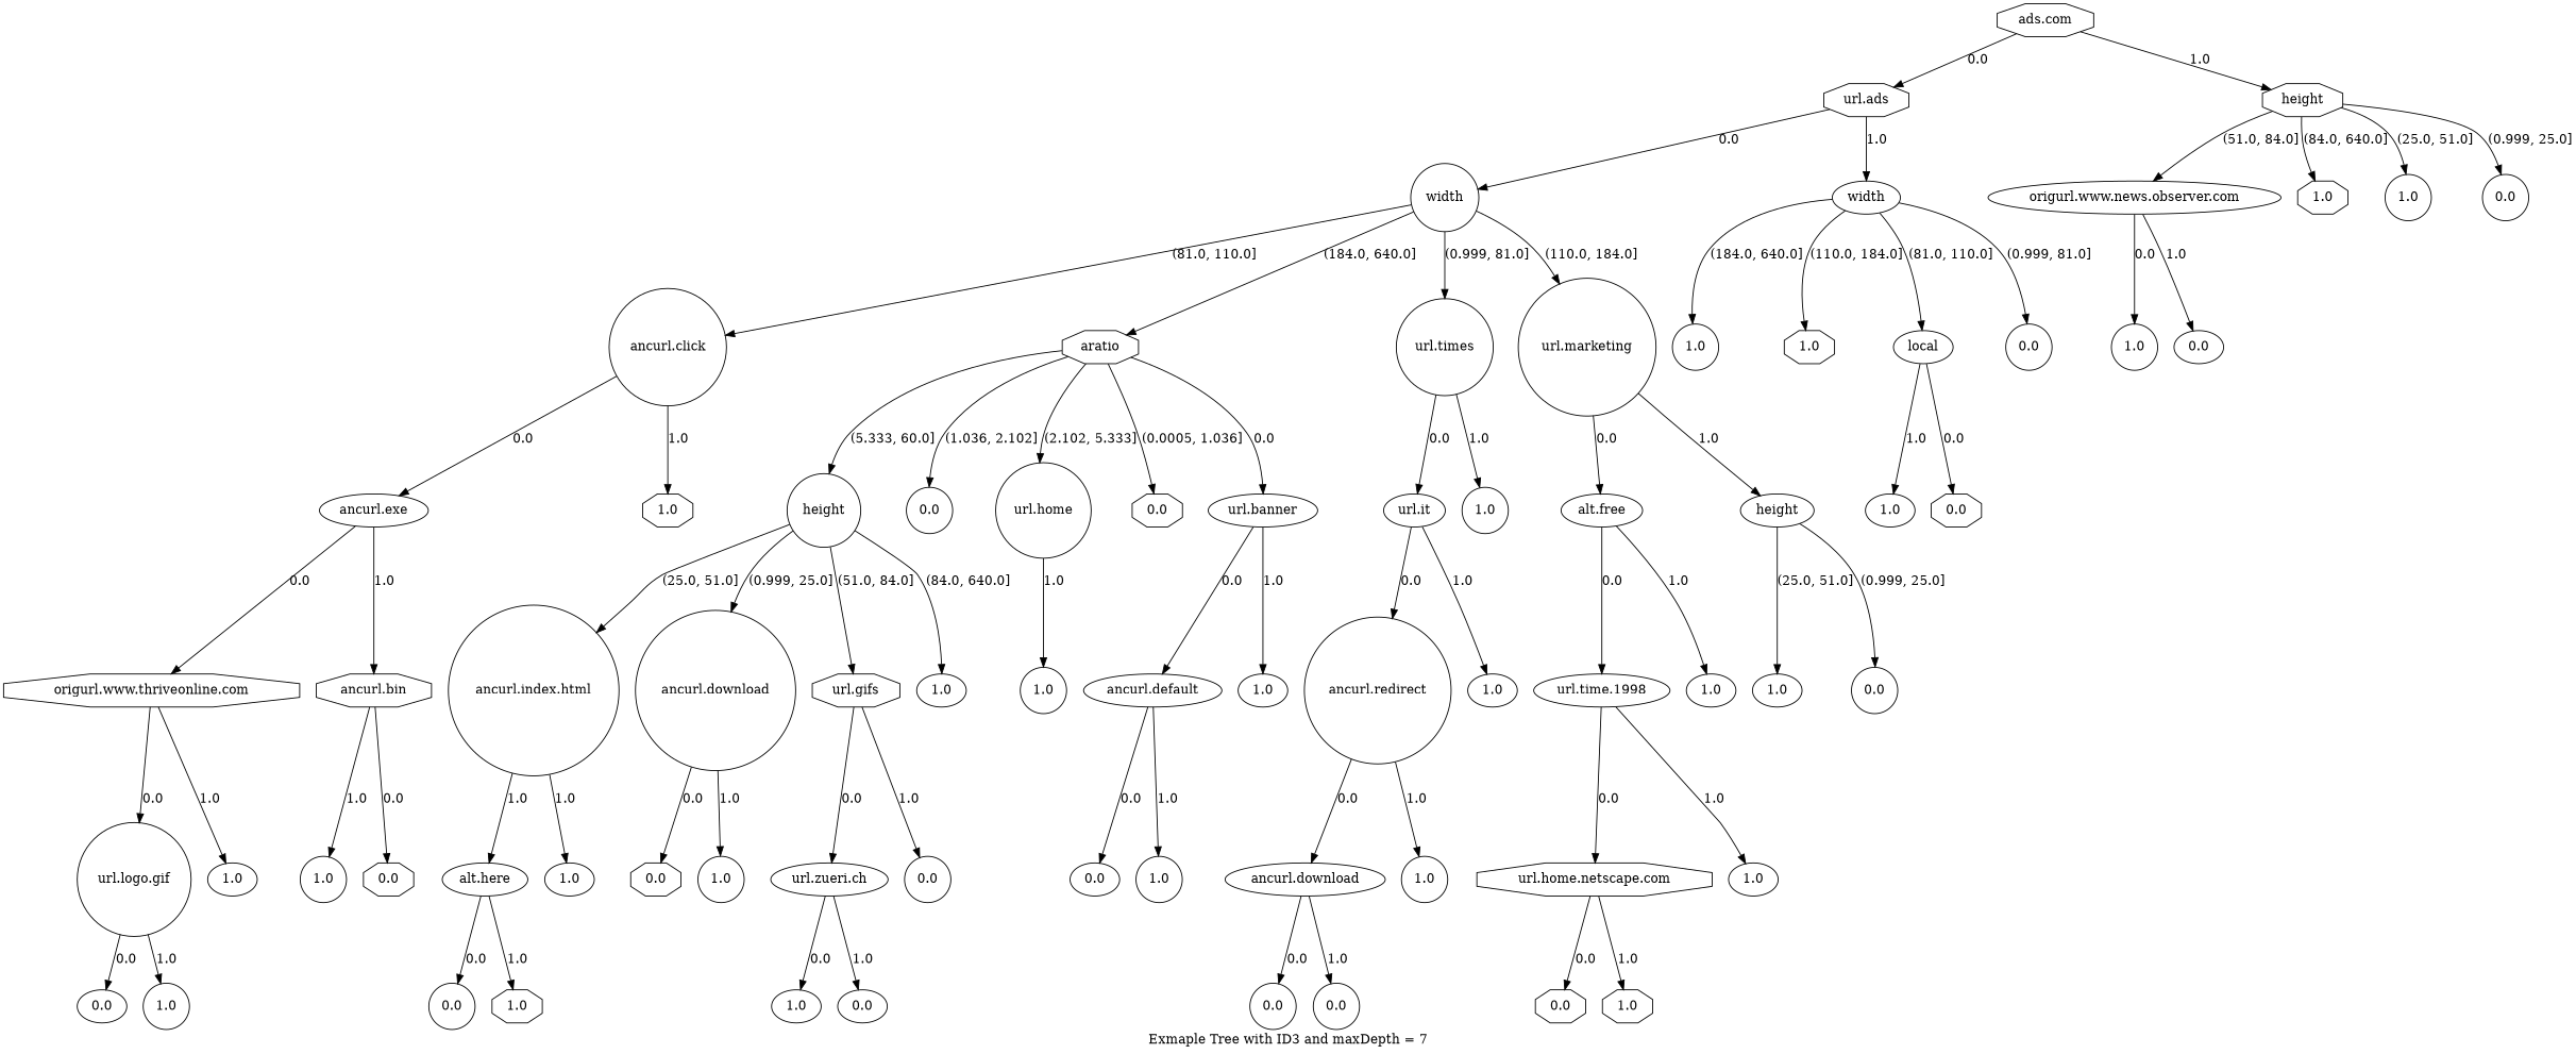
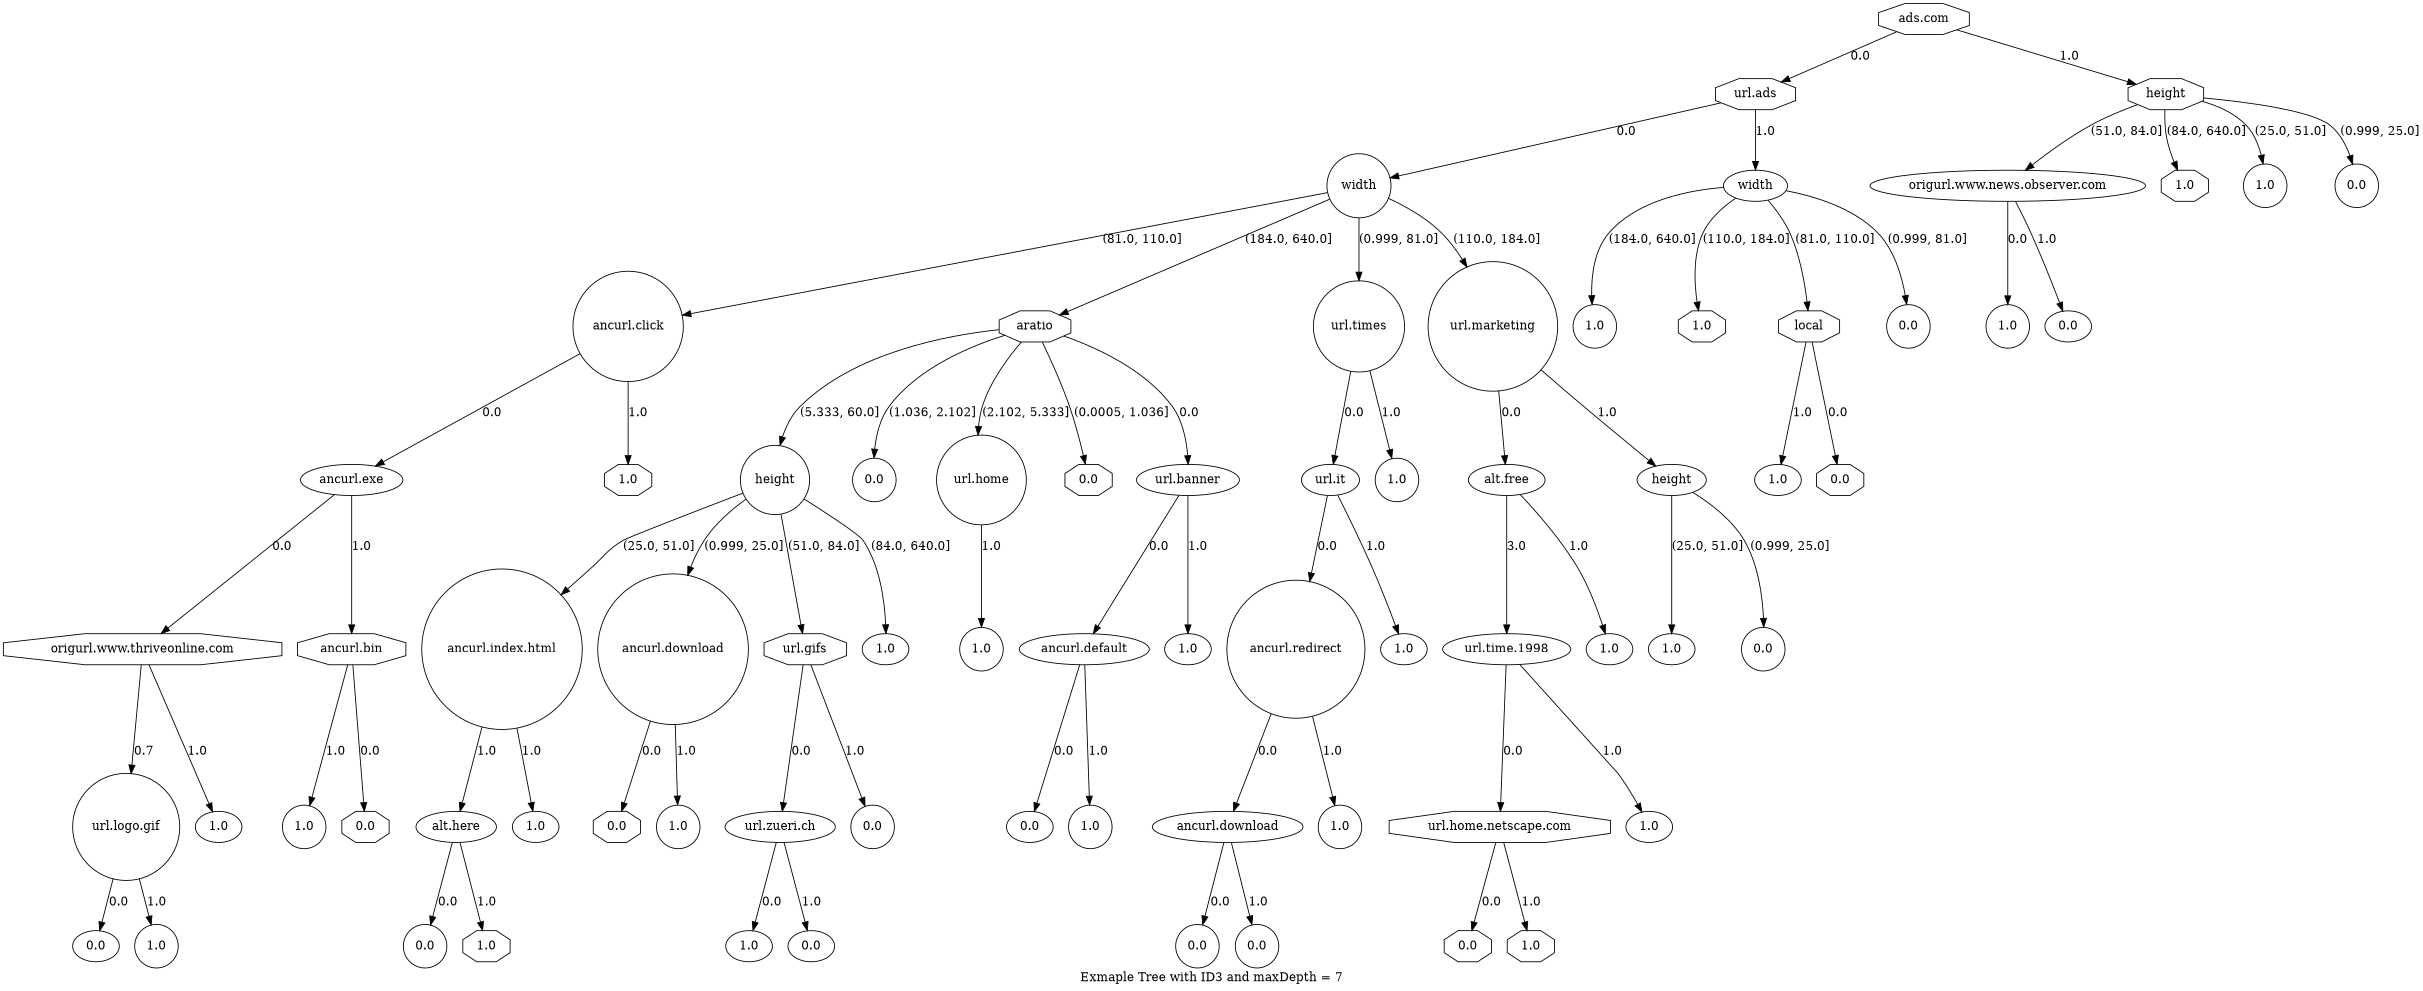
  digraph {
    label="Exmaple Tree with ID3 and maxDepth = 7"
    node [shape=circle]
    n1 [label="ads.com" shape=octagon]
    n2 [label="url.ads" shape=octagon]
    n3 [label=height shape=octagon]
    n4 [label=width]
    n5 [label=width shape=ellipse]
    n6 [label="origurl.www.news.observer.com" shape=ellipse]
    n7 [label=1.0 shape=octagon]
    n8 [label=1.0]
    n9 [label=0.0]
    n10 [label="ancurl.click"]
    n11 [label=aratio shape=octagon]
    n12 [label="url.times"]
    n13 [label="url.marketing"]
    n14 [label=1.0]
    n15 [label=1.0 shape=octagon]
-   n16 [label=local shape=ellipse]
+   n16 [label=local shape=octagon]
    n17 [label=0.0]
    n18 [label="ancurl.exe" shape=ellipse]
    n19 [label=1.0 shape=octagon]
    n20 [label=height]
    n21 [label=0.0]
    n22 [label="url.home"]
    n23 [label=0.0 shape=octagon]
    n24 [label="url.banner" shape=ellipse]
    n25 [label="url.it" shape=ellipse]
    n26 [label=1.0]
    n27 [label="alt.free" shape=ellipse]
    n28 [label=height shape=ellipse]
    n29 [label="origurl.www.thriveonline.com" shape=octagon]
    n30 [label="ancurl.bin" shape=octagon]
    n31 [label="url.logo.gif"]
    n32 [label=1.0 shape=ellipse]
    n33 [label=1.0]
    n34 [label=0.0 shape=octagon]
    n35 [label=0.0 shape=ellipse]
    n36 [label=1.0]
    n37 [label="ancurl.index.html"]
    n38 [label="ancurl.download"]
    n39 [label="url.gifs" shape=octagon]
    n40 [label=1.0 shape=ellipse]
    n41 [label=1.0]
    n42 [label="alt.here" shape=ellipse]
    n43 [label=1.0 shape=ellipse]
    n44 [label=0.0 shape=octagon]
    n45 [label=1.0]
    n46 [label="url.zueri.ch" shape=ellipse]
    n47 [label=0.0]
    n48 [label=0.0]
    n49 [label=1.0 shape=octagon]
    n50 [label=1.0 shape=ellipse]
    n51 [label=0.0 shape=ellipse]
    n52 [label="ancurl.default" shape=ellipse]
    n53 [label=1.0 shape=ellipse]
    n54 [label=0.0 shape=ellipse]
    n55 [label=1.0]
    n56 [label="ancurl.redirect"]
    n57 [label=1.0 shape=ellipse]
    n58 [label="ancurl.download" shape=ellipse]
    n59 [label=1.0]
    n60 [label=0.0]
    n61 [label=0.0]
    n62 [label="url.time.1998" shape=ellipse]
    n63 [label=1.0 shape=ellipse]
    n64 [label=1.0 shape=ellipse]
    n65 [label=0.0]
    n66 [label="url.home.netscape.com" shape=octagon]
    n67 [label=1.0 shape=ellipse]
    n68 [label=0.0 shape=octagon]
    n69 [label=1.0 shape=octagon]
    n70 [label=1.0 shape=ellipse]
    n71 [label=0.0 shape=octagon]
    n72 [label=1.0]
    n73 [label=0.0 shape=ellipse]
    n1 -> n2 [label=0.0]
    n1 -> n3 [label=1.0]
    n2 -> n4 [label=0.0]
    n2 -> n5 [label=1.0]
    n3 -> n6 [label="(51.0, 84.0]"]
    n3 -> n7 [label="(84.0, 640.0]"]
    n3 -> n8 [label="(25.0, 51.0]"]
    n3 -> n9 [label="(0.999, 25.0]"]
    n4 -> n10 [label="(81.0, 110.0]"]
    n4 -> n11 [label="(184.0, 640.0]"]
    n4 -> n12 [label="(0.999, 81.0]"]
    n4 -> n13 [label="(110.0, 184.0]"]
    n5 -> n14 [label="(184.0, 640.0]"]
    n5 -> n15 [label="(110.0, 184.0]"]
    n5 -> n16 [label="(81.0, 110.0]"]
    n5 -> n17 [label="(0.999, 81.0]"]
    n6 -> n72 [label=0.0]
    n6 -> n73 [label=1.0]
    n10 -> n18 [label=0.0]
    n10 -> n19 [label=1.0]
    n11 -> n20 [label="(5.333, 60.0]"]
    n11 -> n21 [label="(1.036, 2.102]"]
    n11 -> n22 [label="(2.102, 5.333]"]
    n11 -> n23 [label="(0.0005, 1.036]"]
    n11 -> n24 [label=0.0]
    n12 -> n25 [label=0.0]
    n12 -> n26 [label=1.0]
    n13 -> n27 [label=0.0]
    n13 -> n28 [label=1.0]
    n16 -> n70 [label=1.0]
    n16 -> n71 [label=0.0]
    n18 -> n29 [label=0.0]
    n18 -> n30 [label=1.0]
    n20 -> n37 [label="(25.0, 51.0]"]
    n20 -> n38 [label="(0.999, 25.0]"]
    n20 -> n39 [label="(51.0, 84.0]"]
    n20 -> n40 [label="(84.0, 640.0]"]
    n22 -> n41 [label=1.0]
    n24 -> n52 [label=0.0]
    n24 -> n53 [label=1.0]
    n25 -> n56 [label=0.0]
    n25 -> n57 [label=1.0]
-   n27 -> n62 [label=0.0]
+   n27 -> n62 [label=3.0]
    n27 -> n63 [label=1.0]
    n28 -> n64 [label="(25.0, 51.0]"]
    n28 -> n65 [label="(0.999, 25.0]"]
-   n29 -> n31 [label=0.0]
+   n29 -> n31 [label=0.7]
    n29 -> n32 [label=1.0]
    n30 -> n33 [label=1.0]
    n30 -> n34 [label=0.0]
    n31 -> n35 [label=0.0]
    n31 -> n36 [label=1.0]
    n37 -> n42 [label=1.0]
    n37 -> n43 [label=1.0]
    n38 -> n44 [label=0.0]
    n38 -> n45 [label=1.0]
    n39 -> n46 [label=0.0]
    n39 -> n47 [label=1.0]
    n42 -> n48 [label=0.0]
    n42 -> n49 [label=1.0]
    n46 -> n50 [label=0.0]
    n46 -> n51 [label=1.0]
    n52 -> n54 [label=0.0]
    n52 -> n55 [label=1.0]
    n56 -> n58 [label=0.0]
    n56 -> n59 [label=1.0]
    n58 -> n60 [label=0.0]
    n58 -> n61 [label=1.0]
    n62 -> n66 [label=0.0]
    n62 -> n67 [label=1.0]
    n66 -> n68 [label=0.0]
    n66 -> n69 [label=1.0]
  }
